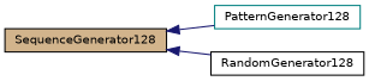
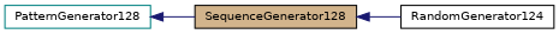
  digraph {
    rankdir=LR
    node [color=black fillcolor=white fontname=Helvetica fontsize=10 shape=record style=filled]
    edge [color=midnightblue dir=back fontname=Helvetica fontsize=10 labelfontname=Helvetica labelfontsize=10 style=solid]
    n1 [color=teal fontcolor=black height=0.2 label=PatternGenerator128 width=0.4]
    n2 [fillcolor=tan height=0.2 label=SequenceGenerator128 width=0.4]
-   n3 [height=0.2 label=RandomGenerator128 width=0.4]
-   n2 -> n1
+   n3 [height=0.2 label=RandomGenerator124 width=0.4]
+   n1 -> n2
    n2 -> n3
  }
